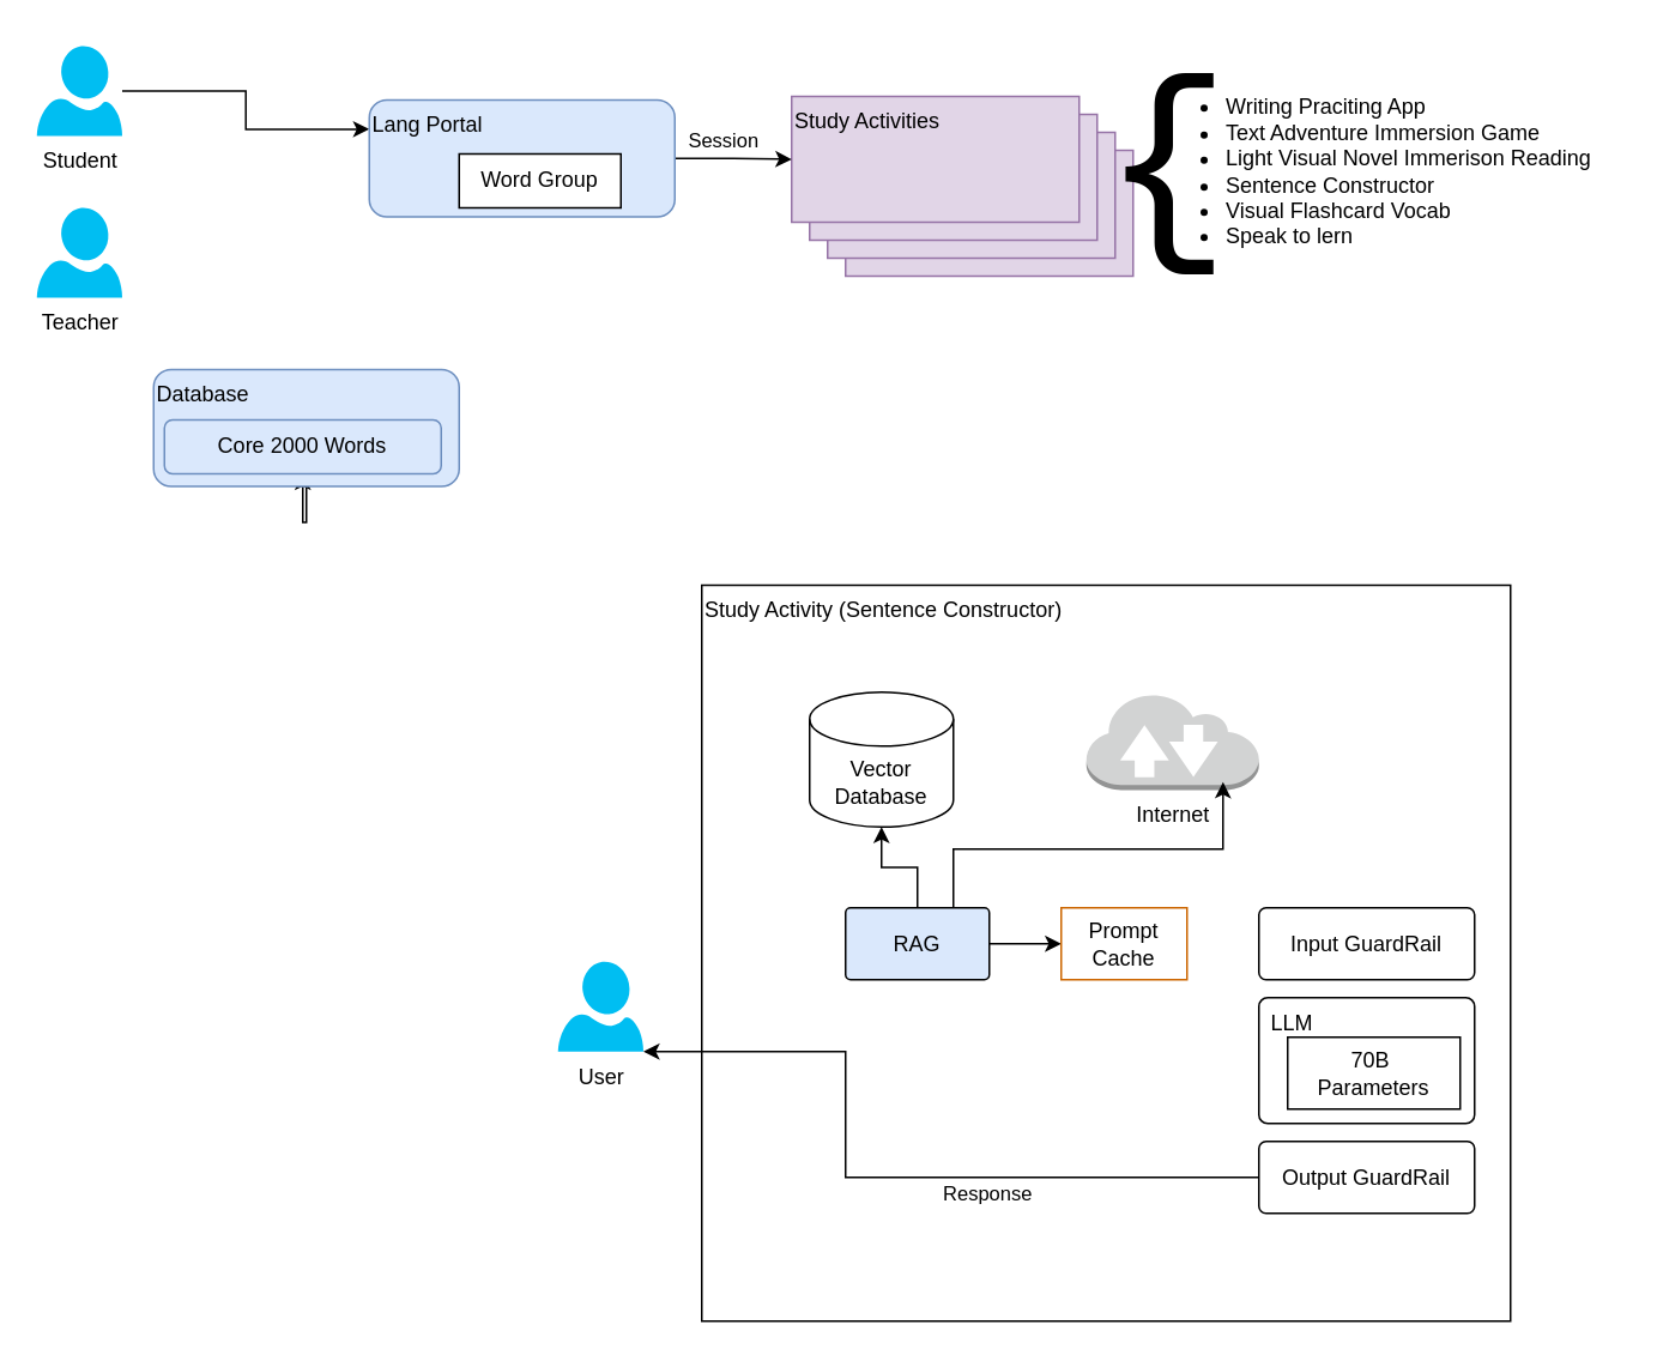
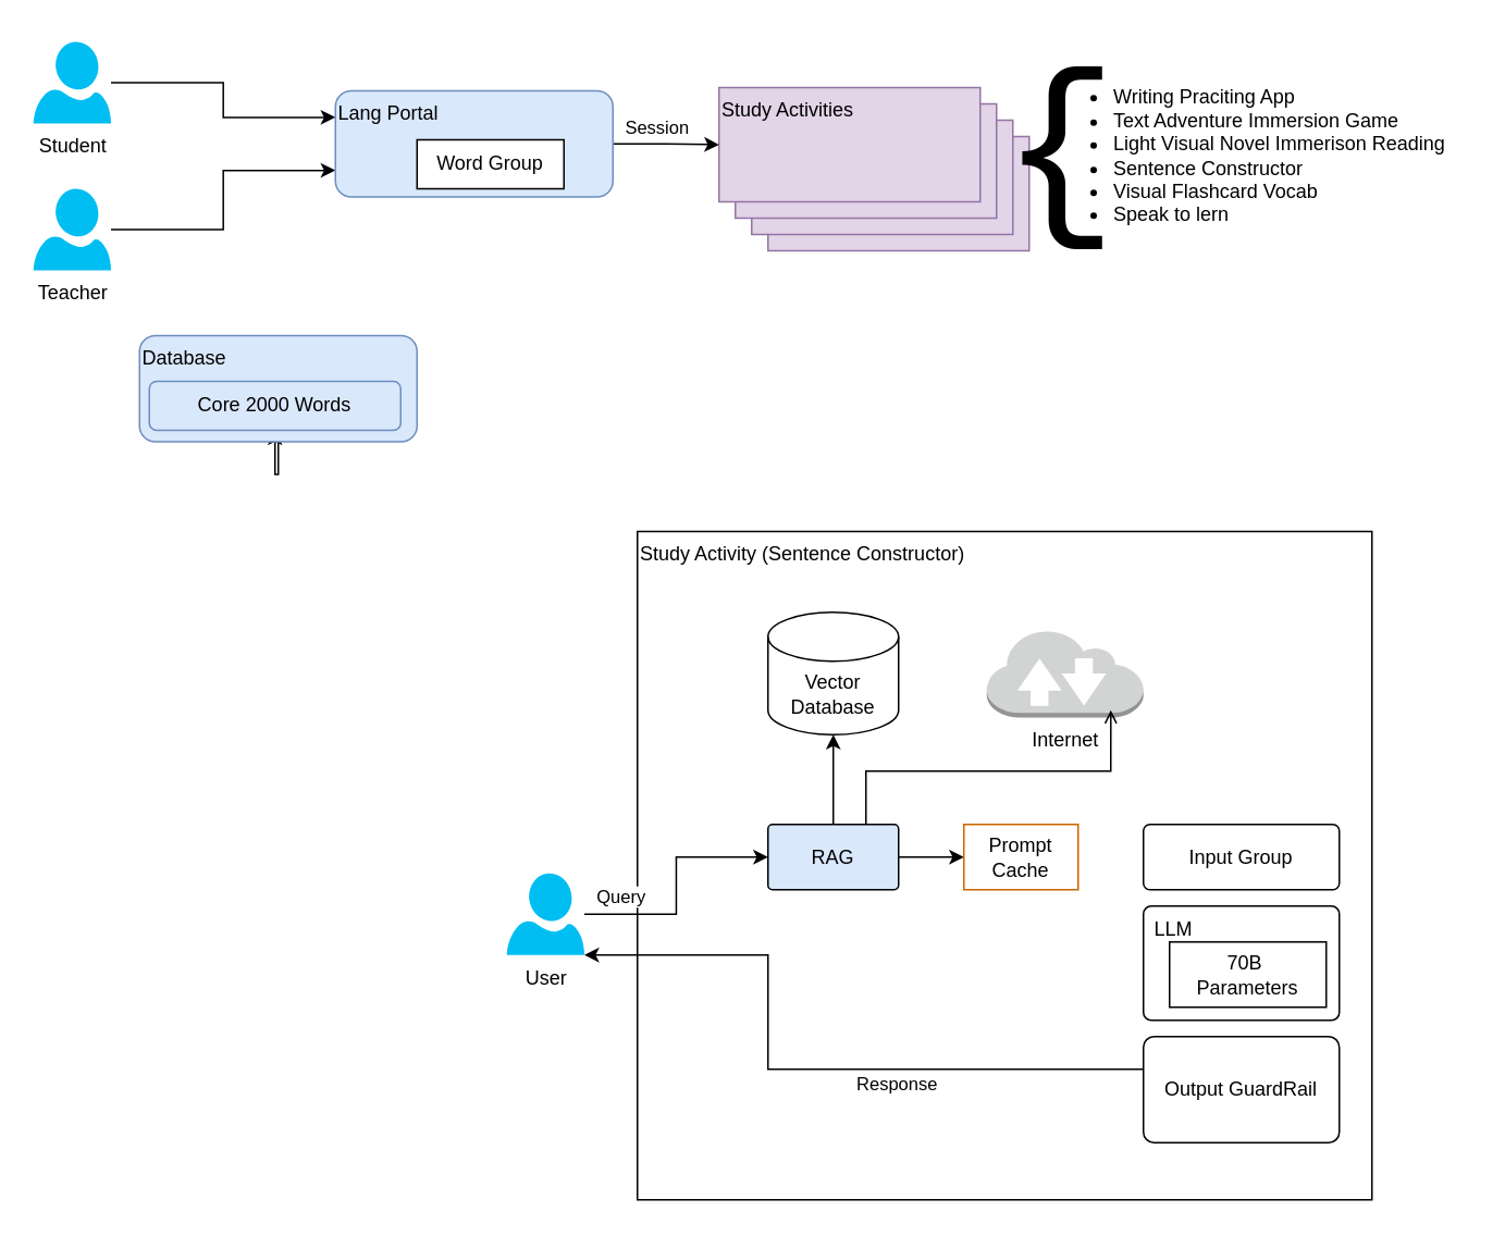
  <mxCell id="0" />
  <mxCell id="1" parent="0" />
  <mxCell id="2" value="Study Activity (Sentence Constructor)" style="rounded=0;whiteSpace=wrap;html=1;verticalAlign=top;align=left;" vertex="1" parent="1"><mxGeometry x="390" y="325" width="450" height="409.5" as="geometry" /></mxCell>
+ <mxCell id="3" style="edgeStyle=orthogonalEdgeStyle;rounded=0;orthogonalLoop=1;jettySize=auto;html=1;" edge="1" parent="1" source="5" target="7"><mxGeometry relative="1" as="geometry" /></mxCell>
+ <mxCell id="4" value="Query" style="edgeLabel;html=1;align=center;verticalAlign=middle;resizable=0;points=[];" vertex="1" connectable="0" parent="3"><mxGeometry x="-0.156" y="-1" relative="1" as="geometry"><mxPoint x="-35" y="-5" as="offset" /></mxGeometry></mxCell>
  <mxCell id="5" value="&lt;div&gt;User&lt;/div&gt;" style="verticalLabelPosition=bottom;html=1;verticalAlign=top;align=center;strokeColor=none;fillColor=#00BEF2;shape=mxgraph.azure.user;" vertex="1" parent="1"><mxGeometry x="310" y="534.5" width="47.5" height="50" as="geometry" /></mxCell>
  <mxCell id="6" style="edgeStyle=orthogonalEdgeStyle;rounded=0;orthogonalLoop=1;jettySize=auto;html=1;entryX=0;entryY=0.5;entryDx=0;entryDy=0;" edge="1" parent="1" source="7" target="18"><mxGeometry relative="1" as="geometry" /></mxCell>
  <mxCell id="7" value="RAG" style="rounded=1;whiteSpace=wrap;html=1;arcSize=7;fillColor=#dae8fc;" vertex="1" parent="1"><mxGeometry x="470" y="504.5" width="80" height="40" as="geometry" /></mxCell>
- <mxCell id="8" value="&lt;div&gt;Vector&lt;/div&gt;&lt;div&gt;Database&lt;/div&gt;" style="shape=cylinder3;whiteSpace=wrap;html=1;boundedLbl=1;backgroundOutline=1;size=15;" vertex="1" parent="1"><mxGeometry x="450" y="384.5" width="80" height="75" as="geometry" /></mxCell>
+ <mxCell id="8" value="&lt;div&gt;Vector&lt;/div&gt;&lt;div&gt;Database&lt;/div&gt;" style="shape=cylinder3;whiteSpace=wrap;html=1;boundedLbl=1;backgroundOutline=1;size=15;" vertex="1" parent="1"><mxGeometry x="470" y="374.5" width="80" height="75" as="geometry" /></mxCell>
  <mxCell id="9" value="Internet" style="outlineConnect=0;dashed=0;verticalLabelPosition=bottom;verticalAlign=top;align=center;html=1;shape=mxgraph.aws3.internet_2;fillColor=#D2D3D3;gradientColor=none;" vertex="1" parent="1"><mxGeometry x="604" y="385" width="96" height="54" as="geometry" /></mxCell>
- <mxCell id="10" value="Input GuardRail" style="rounded=1;whiteSpace=wrap;html=1;arcSize=10;" vertex="1" parent="1"><mxGeometry x="700" y="504.5" width="120" height="40" as="geometry" /></mxCell>
+ <mxCell id="10" value="Input Group" style="rounded=1;whiteSpace=wrap;html=1;arcSize=10;" vertex="1" parent="1"><mxGeometry x="700" y="504.5" width="120" height="40" as="geometry" /></mxCell>
  <mxCell id="11" value="LLM" style="rounded=1;whiteSpace=wrap;html=1;arcSize=7;align=left;spacingTop=0;labelPosition=center;verticalLabelPosition=top;verticalAlign=bottom;spacing=-21;spacingLeft=28;" vertex="1" parent="1"><mxGeometry x="700" y="554.5" width="120" height="70" as="geometry" /></mxCell>
- <mxCell id="12" value="Output GuardRail" style="rounded=1;whiteSpace=wrap;html=1;arcSize=10;" vertex="1" parent="1"><mxGeometry x="700" y="634.5" width="120" height="40" as="geometry" /></mxCell>
+ <mxCell id="12" value="Output GuardRail" style="rounded=1;whiteSpace=wrap;html=1;arcSize=10;" vertex="1" parent="1"><mxGeometry x="700" y="634.5" width="120" height="65" as="geometry" /></mxCell>
  <mxCell id="13" value="&lt;div&gt;70B&amp;nbsp;&lt;/div&gt;&lt;div&gt;Parameters&lt;/div&gt;" style="rounded=0;whiteSpace=wrap;html=1;glass=0;shadow=0;arcSize=40;" vertex="1" parent="1"><mxGeometry x="716" y="576.5" width="96" height="40" as="geometry" /></mxCell>
  <mxCell id="14" style="edgeStyle=orthogonalEdgeStyle;rounded=0;orthogonalLoop=1;jettySize=auto;html=1;entryX=0.5;entryY=1;entryDx=0;entryDy=0;entryPerimeter=0;" edge="1" parent="1" source="7" target="8"><mxGeometry relative="1" as="geometry" /></mxCell>
  <mxCell id="15" style="edgeStyle=orthogonalEdgeStyle;rounded=0;orthogonalLoop=1;jettySize=auto;html=1;entryX=1;entryY=1;entryDx=0;entryDy=0;entryPerimeter=0;" edge="1" parent="1" source="12" target="5"><mxGeometry relative="1" as="geometry"><Array as="points"><mxPoint x="470" y="654.5" /><mxPoint x="470" y="584.5" /></Array></mxGeometry></mxCell>
  <mxCell id="16" value="Response" style="edgeLabel;html=1;align=center;verticalAlign=middle;resizable=0;points=[];" vertex="1" connectable="0" parent="15"><mxGeometry x="-0.262" y="-1" relative="1" as="geometry"><mxPoint y="10" as="offset" /></mxGeometry></mxCell>
- <mxCell id="17" style="edgeStyle=orthogonalEdgeStyle;rounded=0;orthogonalLoop=1;jettySize=auto;html=1;exitX=0.75;exitY=0;exitDx=0;exitDy=0;entryX=0.792;entryY=0.917;entryDx=0;entryDy=0;entryPerimeter=0;" edge="1" parent="1" source="7" target="9"><mxGeometry relative="1" as="geometry" /></mxCell>
+ <mxCell id="17" style="edgeStyle=orthogonalEdgeStyle;rounded=0;orthogonalLoop=1;jettySize=auto;html=1;exitX=0.75;exitY=0;exitDx=0;exitDy=0;entryX=0.792;entryY=0.917;entryDx=0;entryDy=0;entryPerimeter=0;endArrow=open;" edge="1" parent="1" source="7" target="9"><mxGeometry relative="1" as="geometry" /></mxCell>
  <mxCell id="18" value="Prompt Cache" style="rounded=0;whiteSpace=wrap;html=1;strokeColor=#CC6600;" vertex="1" parent="1"><mxGeometry x="590" y="504.5" width="70" height="40" as="geometry" /></mxCell>
+ <mxCell id="19" style="edgeStyle=orthogonalEdgeStyle;rounded=0;orthogonalLoop=1;jettySize=auto;html=1;entryX=0;entryY=0.75;entryDx=0;entryDy=0;" edge="1" parent="1" source="20" target="29"><mxGeometry relative="1" as="geometry" /></mxCell>
  <mxCell id="20" value="Teacher" style="verticalLabelPosition=bottom;html=1;verticalAlign=top;align=center;strokeColor=none;fillColor=#00BEF2;shape=mxgraph.azure.user;" vertex="1" parent="1"><mxGeometry x="20" y="115" width="47.5" height="50" as="geometry" /></mxCell>
  <mxCell id="21" style="edgeStyle=orthogonalEdgeStyle;rounded=0;orthogonalLoop=1;jettySize=auto;html=1;entryX=0;entryY=0.25;entryDx=0;entryDy=0;" edge="1" parent="1" source="22" target="29"><mxGeometry relative="1" as="geometry" /></mxCell>
  <mxCell id="22" value="Student" style="verticalLabelPosition=bottom;html=1;verticalAlign=top;align=center;strokeColor=none;fillColor=#00BEF2;shape=mxgraph.azure.user;" vertex="1" parent="1"><mxGeometry x="20" y="25" width="47.5" height="50" as="geometry" /></mxCell>
  <mxCell id="23" value="&lt;div&gt;Study Activities&lt;br&gt;&lt;/div&gt;" style="rounded=0;whiteSpace=wrap;html=1;fillColor=#e1d5e7;strokeColor=#9673a6;verticalAlign=top;align=left;" vertex="1" parent="1"><mxGeometry x="470" y="83" width="160" height="70" as="geometry" /></mxCell>
  <mxCell id="24" value="&lt;div&gt;Study Activities&lt;br&gt;&lt;/div&gt;" style="rounded=0;whiteSpace=wrap;html=1;fillColor=#e1d5e7;strokeColor=#9673a6;verticalAlign=top;align=left;" vertex="1" parent="1"><mxGeometry x="460" y="73" width="160" height="70" as="geometry" /></mxCell>
  <mxCell id="25" value="&lt;div&gt;Study Activities&lt;br&gt;&lt;/div&gt;" style="rounded=0;whiteSpace=wrap;html=1;fillColor=#e1d5e7;strokeColor=#9673a6;verticalAlign=top;align=left;" vertex="1" parent="1"><mxGeometry x="450" y="63" width="160" height="70" as="geometry" /></mxCell>
  <mxCell id="26" value="&lt;div&gt;Study Activities&lt;br&gt;&lt;/div&gt;" style="rounded=0;whiteSpace=wrap;html=1;fillColor=#e1d5e7;strokeColor=#9673a6;verticalAlign=top;align=left;" vertex="1" parent="1"><mxGeometry x="440" y="53" width="160" height="70" as="geometry" /></mxCell>
  <mxCell id="27" style="edgeStyle=orthogonalEdgeStyle;rounded=0;orthogonalLoop=1;jettySize=auto;html=1;" edge="1" parent="1" source="29" target="26"><mxGeometry relative="1" as="geometry" /></mxCell>
  <mxCell id="28" value="Session" style="edgeLabel;html=1;align=center;verticalAlign=middle;resizable=0;points=[];" vertex="1" connectable="0" parent="27"><mxGeometry x="-0.204" y="2" relative="1" as="geometry"><mxPoint y="-8" as="offset" /></mxGeometry></mxCell>
  <mxCell id="29" value="Lang Portal" style="rounded=1;whiteSpace=wrap;html=1;align=left;verticalAlign=top;fillColor=#dae8fc;strokeColor=#6c8ebf;" vertex="1" parent="1"><mxGeometry x="205" y="55" width="170" height="65" as="geometry" /></mxCell>
  <mxCell id="30" value="Word Group" style="whiteSpace=wrap;html=1;rounded=0;" vertex="1" parent="1"><mxGeometry x="255" y="85" width="90" height="30" as="geometry" /></mxCell>
  <mxCell id="31" value="&lt;ul&gt;&lt;li&gt;Writing Praciting App&lt;/li&gt;&lt;li&gt;Text Adventure Immersion Game&lt;/li&gt;&lt;li&gt;Light Visual Novel Immerison Reading&lt;/li&gt;&lt;li&gt;Sentence Constructor&lt;/li&gt;&lt;li&gt;Visual Flashcard Vocab&lt;/li&gt;&lt;li&gt;Speak to lern&lt;br&gt;&lt;/li&gt;&lt;/ul&gt;" style="text;html=1;align=left;verticalAlign=middle;whiteSpace=wrap;rounded=0;" vertex="1" parent="1"><mxGeometry x="640" y="25" width="260" height="140" as="geometry" /></mxCell>
  <mxCell id="32" value="{" style="text;align=center;verticalAlign=middle;whiteSpace=wrap;rounded=0;fontFamily=Courier New;labelBorderColor=none;fontSize=120;textShadow=0;" vertex="1" parent="1"><mxGeometry x="629" y="20" width="40" height="150" as="geometry" /></mxCell>
  <mxCell id="33" value="" style="edgeStyle=orthogonalEdgeStyle;rounded=0;orthogonalLoop=1;jettySize=auto;html=1;" edge="1" parent="1" source="34" target="35"><mxGeometry relative="1" as="geometry" /></mxCell>
  <mxCell id="34" value="Database" style="rounded=1;whiteSpace=wrap;html=1;align=left;verticalAlign=top;fillColor=#dae8fc;strokeColor=#6c8ebf;" vertex="1" parent="1"><mxGeometry x="85" y="205" width="170" height="65" as="geometry" /></mxCell>
  <mxCell id="35" value="Core 2000 Words" style="rounded=1;whiteSpace=wrap;html=1;fillColor=#dae8fc;strokeColor=#6c8ebf;" vertex="1" parent="1"><mxGeometry x="91" y="233" width="154" height="30" as="geometry" /></mxCell>
